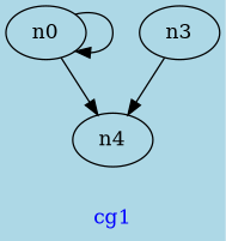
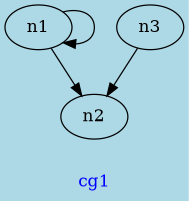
  digraph {
    bgcolor=lightblue
    fontcolor=blue
    label=cg1
-   n0
-   n4
+   n0 [label=n1]
+   n4 [label=n2]
    n3
    n0 -> n0
    n0 -> n4
    n3 -> n4
  }
